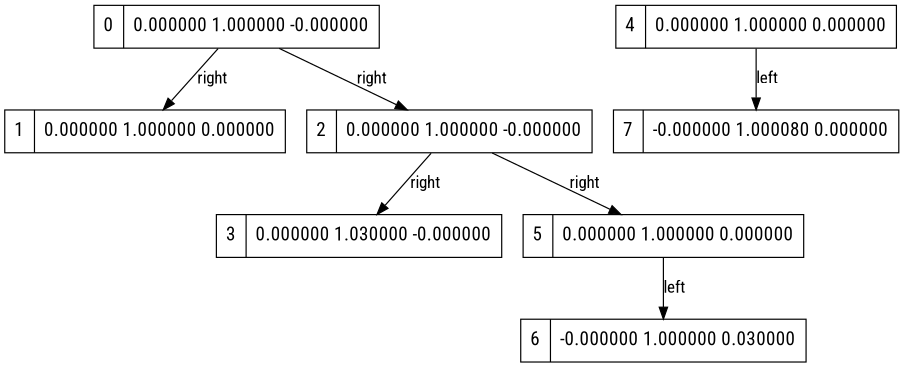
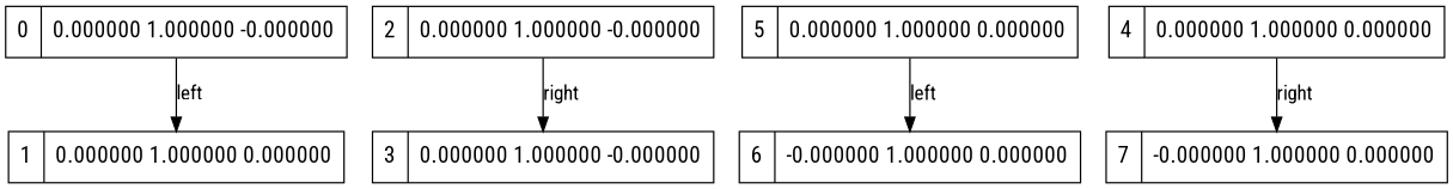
  digraph {
    fontname="Roboto Condensed"
    node [fontname="Roboto Condensed" fontsize=16 shape=record]
    edge [fontname="Roboto Condensed"]
    n1 [label="0 | 0.000000 1.000000 -0.000000 "]
    n2 [label="1 | 0.000000 1.000000 0.000000 "]
    n3 [label="2 | 0.000000 1.000000 -0.000000 "]
-   n4 [label="3 | 0.000000 1.030000 -0.000000 "]
+   n4 [label="3 | 0.000000 1.000000 -0.000000 "]
    n5 [label="5 | 0.000000 1.000000 0.000000 "]
    n6 [label="4 | 0.000000 1.000000 0.000000 "]
-   n7 [label="7 | -0.000000 1.000080 0.000000 "]
-   n8 [label="6 | -0.000000 1.000000 0.030000 "]
-   n1 -> n2 [label=right]
-   n1 -> n3 [label=right]
+   n7 [label="7 | -0.000000 1.000000 0.000000 "]
+   n8 [label="6 | -0.000000 1.000000 0.000000 "]
+   n1 -> n2 [label=left]
    n3 -> n4 [label=right]
-   n3 -> n5 [label=right]
    n5 -> n8 [label=left]
-   n6 -> n7 [label=left]
+   n6 -> n7 [label=right]
  }
